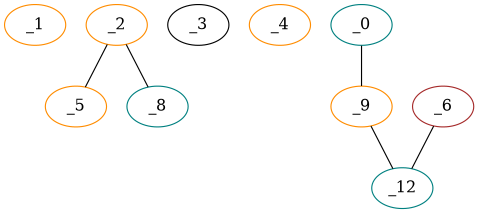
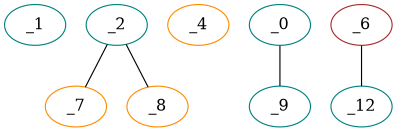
  graph {
    node [charge=0 chem=4 color=darkorange symbol="N  " x=2.5 y=0]
    edge [valence=1]
-   _1 [charge=-1 chem=7 symbol="Cl " x=0.5]
-   _2 [charge=3 chem=11 symbol="Co " x=1.5]
-   _7 [x=0.8333 y=-2.35 label=_5]
-   _8 [color=teal y=-2.15]
-   _3 [charge=-1 chem=7 color=black symbol="Cl "]
+   _1 [charge=-1 chem=7 color=teal symbol="Cl " x=0.5]
+   _2 [charge=3 chem=11 color=teal symbol="Co " x=1.5]
+   _7 [x=0.8333 y=-2.35]
+   _8 [y=-2.15]
    _4 [charge=-1 chem=7 symbol="Cl " x=3.5]
    n7 [color=teal label=_0 x=4.5]
-   _9 [chem=1 symbol="C  " x=4.1667 y=-2.35]
+   _9 [chem=1 color=teal symbol="C  " x=4.1667 y=-2.35]
    n9 [chem=1 color=teal label=_12 symbol="C  " y=-4.35]
    _6 [color=brown y=-6.35]
    _2 -- _7
    _2 -- _8
    n7 -- _9
-   _9 -- n9
    _6 -- n9
  }
